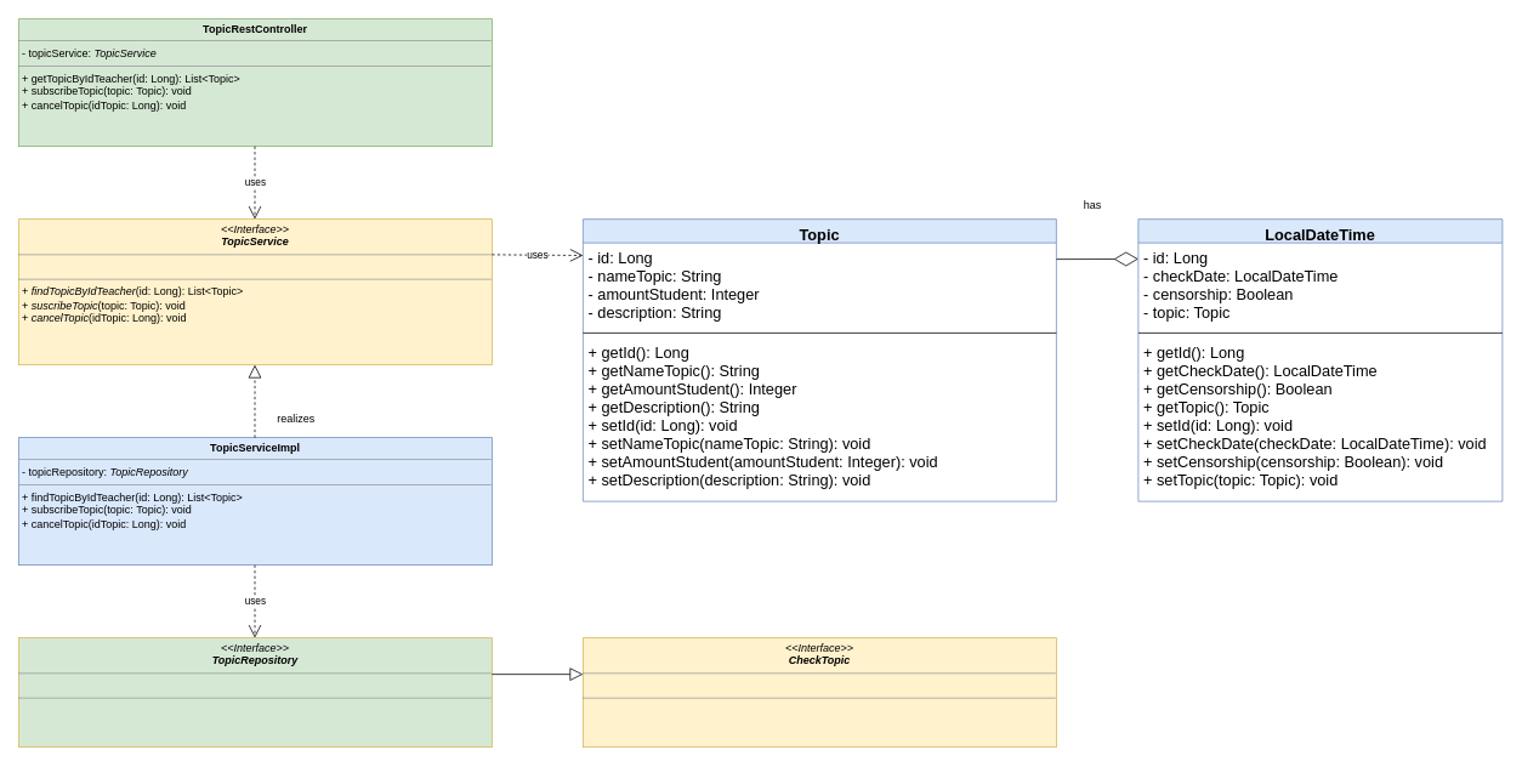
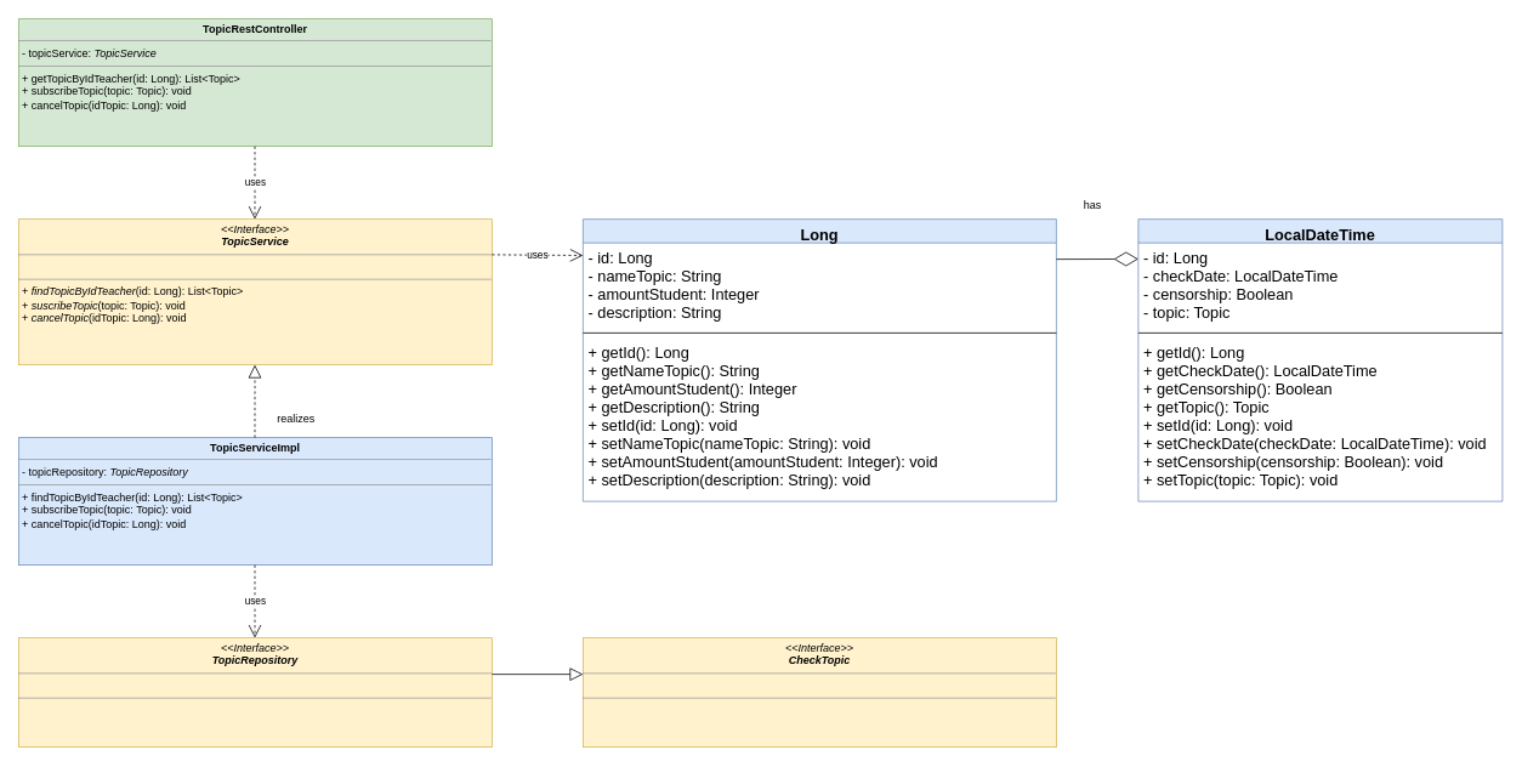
  <mxCell id="0" />
  <mxCell id="1" parent="0" />
- <mxCell id="2" value="Topic" style="swimlane;fontStyle=1;align=center;verticalAlign=top;childLayout=stackLayout;horizontal=1;startSize=26;horizontalStack=0;resizeParent=1;resizeParentMax=0;resizeLast=0;collapsible=1;marginBottom=0;fillColor=#dae8fc;strokeColor=#6c8ebf;fontSize=17;" parent="1" vertex="1"><mxGeometry x="640" y="240" width="520" height="310" as="geometry"><mxRectangle x="180" y="160" width="120" height="26" as="alternateBounds" /></mxGeometry></mxCell>
+ <mxCell id="2" value="Long" style="swimlane;fontStyle=1;align=center;verticalAlign=top;childLayout=stackLayout;horizontal=1;startSize=26;horizontalStack=0;resizeParent=1;resizeParentMax=0;resizeLast=0;collapsible=1;marginBottom=0;fillColor=#dae8fc;strokeColor=#6c8ebf;fontSize=17;" parent="1" vertex="1"><mxGeometry x="640" y="240" width="520" height="310" as="geometry"><mxRectangle x="180" y="160" width="120" height="26" as="alternateBounds" /></mxGeometry></mxCell>
  <mxCell id="3" value="- id: Long&#10;- nameTopic: String&#10;- amountStudent: Integer&#10;- description: String" style="text;align=left;verticalAlign=top;spacingLeft=4;spacingRight=4;overflow=hidden;rotatable=0;points=[[0,0.5],[1,0.5]];portConstraint=eastwest;fontSize=17;" parent="2" vertex="1"><mxGeometry y="26" width="520" height="94" as="geometry" /></mxCell>
  <mxCell id="4" value="" style="line;strokeWidth=1;fillColor=none;align=left;verticalAlign=middle;spacingTop=-1;spacingLeft=3;spacingRight=3;rotatable=0;labelPosition=right;points=[];portConstraint=eastwest;" parent="2" vertex="1"><mxGeometry y="120" width="520" height="10" as="geometry" /></mxCell>
  <mxCell id="5" value="+ getId(): Long&#10;+ getNameTopic(): String&#10;+ getAmountStudent(): Integer&#10;+ getDescription(): String&#10;+ setId(id: Long): void&#10;+ setNameTopic(nameTopic: String): void&#10;+ setAmountStudent(amountStudent: Integer): void&#10;+ setDescription(description: String): void" style="text;align=left;verticalAlign=top;spacingLeft=4;spacingRight=4;overflow=hidden;rotatable=0;points=[[0,0.5],[1,0.5]];portConstraint=eastwest;fontSize=17;" parent="2" vertex="1"><mxGeometry y="130" width="520" height="180" as="geometry" /></mxCell>
  <mxCell id="6" value="LocalDateTime" style="swimlane;fontStyle=1;align=center;verticalAlign=top;childLayout=stackLayout;horizontal=1;startSize=26;horizontalStack=0;resizeParent=1;resizeParentMax=0;resizeLast=0;collapsible=1;marginBottom=0;fillColor=#dae8fc;strokeColor=#6c8ebf;fontSize=17;" parent="1" vertex="1"><mxGeometry x="1250" y="240" width="400" height="310" as="geometry"><mxRectangle x="180" y="160" width="120" height="26" as="alternateBounds" /></mxGeometry></mxCell>
  <mxCell id="7" value="- id: Long&#10;- checkDate: LocalDateTime&#10;- censorship: Boolean&#10;- topic: Topic" style="text;strokeColor=none;fillColor=none;align=left;verticalAlign=top;spacingLeft=4;spacingRight=4;overflow=hidden;rotatable=0;points=[[0,0.5],[1,0.5]];portConstraint=eastwest;fontSize=17;" parent="6" vertex="1"><mxGeometry y="26" width="400" height="94" as="geometry" /></mxCell>
  <mxCell id="8" value="" style="line;strokeWidth=1;fillColor=none;align=left;verticalAlign=middle;spacingTop=-1;spacingLeft=3;spacingRight=3;rotatable=0;labelPosition=right;points=[];portConstraint=eastwest;" parent="6" vertex="1"><mxGeometry y="120" width="400" height="10" as="geometry" /></mxCell>
  <mxCell id="9" value="+ getId(): Long&#10;+ getCheckDate(): LocalDateTime&#10;+ getCensorship(): Boolean&#10;+ getTopic(): Topic&#10;+ setId(id: Long): void&#10;+ setCheckDate(checkDate: LocalDateTime): void&#10;+ setCensorship(censorship: Boolean): void&#10;+ setTopic(topic: Topic): void" style="text;strokeColor=none;fillColor=none;align=left;verticalAlign=top;spacingLeft=4;spacingRight=4;overflow=hidden;rotatable=0;points=[[0,0.5],[1,0.5]];portConstraint=eastwest;fontSize=17;" parent="6" vertex="1"><mxGeometry y="130" width="400" height="180" as="geometry" /></mxCell>
  <mxCell id="10" value="" style="endArrow=diamondThin;endFill=0;endSize=24;html=1;entryX=0;entryY=0.189;entryDx=0;entryDy=0;entryPerimeter=0;" parent="1" target="7" edge="1"><mxGeometry width="160" relative="1" as="geometry"><mxPoint x="1160" y="284" as="sourcePoint" /><mxPoint x="1230" y="280" as="targetPoint" /><Array as="points" /></mxGeometry></mxCell>
  <mxCell id="11" value="has" style="text;html=1;strokeColor=none;fillColor=none;align=center;verticalAlign=middle;whiteSpace=wrap;rounded=0;" parent="1" vertex="1"><mxGeometry x="1180" y="215" width="40" height="20" as="geometry" /></mxCell>
  <mxCell id="12" value="&lt;p style=&quot;margin: 0px ; margin-top: 4px ; text-align: center&quot;&gt;&lt;i&gt;&amp;lt;&amp;lt;Interface&amp;gt;&amp;gt;&lt;/i&gt;&lt;br&gt;&lt;b&gt;&lt;i&gt;TopicService&lt;/i&gt;&lt;/b&gt;&lt;/p&gt;&lt;hr size=&quot;1&quot;&gt;&lt;p style=&quot;margin: 0px ; margin-left: 4px&quot;&gt;&lt;br&gt;&lt;/p&gt;&lt;hr size=&quot;1&quot;&gt;&lt;p style=&quot;margin: 0px ; margin-left: 4px&quot;&gt;+ &lt;i&gt;findTopicByIdTeacher&lt;/i&gt;(id: Long): List&amp;lt;Topic&amp;gt;&lt;br&gt;+ &lt;i&gt;suscribeTopic&lt;/i&gt;(topic: Topic): void&lt;br&gt;+ &lt;i&gt;cancelTopic&lt;/i&gt;(idTopic: Long): void&lt;br&gt;&lt;/p&gt;" style="verticalAlign=top;align=left;overflow=fill;fontSize=12;fontFamily=Helvetica;html=1;fillColor=#fff2cc;strokeColor=#d6b656;" parent="1" vertex="1"><mxGeometry x="20" y="240" width="520" height="160" as="geometry" /></mxCell>
  <mxCell id="13" value="uses" style="endArrow=open;endSize=12;dashed=1;html=1;entryX=0;entryY=0.147;entryDx=0;entryDy=0;entryPerimeter=0;" parent="1" edge="1" target="3"><mxGeometry width="160" relative="1" as="geometry"><mxPoint x="540" y="279" as="sourcePoint" /><mxPoint x="640" y="279" as="targetPoint" /></mxGeometry></mxCell>
  <mxCell id="14" value="&lt;p style=&quot;margin: 0px ; margin-top: 4px ; text-align: center&quot;&gt;&lt;b&gt;TopicServiceImpl&lt;/b&gt;&lt;/p&gt;&lt;hr size=&quot;1&quot;&gt;&lt;p style=&quot;margin: 0px ; margin-left: 4px&quot;&gt;- topicRepository: &lt;i&gt;TopicRepository&lt;/i&gt;&lt;/p&gt;&lt;hr size=&quot;1&quot;&gt;&lt;p style=&quot;margin: 0px ; margin-left: 4px&quot;&gt;+ findTopicByIdTeacher(id: Long): List&amp;lt;Topic&amp;gt;&lt;br&gt;+ subscribeTopic(topic: Topic): void&lt;br&gt;+ cancelTopic(idTopic: Long): void&lt;br&gt;&lt;/p&gt;" style="verticalAlign=top;align=left;overflow=fill;fontSize=12;fontFamily=Helvetica;html=1;fillColor=#dae8fc;strokeColor=#6c8ebf;" parent="1" vertex="1"><mxGeometry x="20" y="480" width="520" height="140" as="geometry" /></mxCell>
  <mxCell id="15" value="" style="endArrow=block;dashed=1;endFill=0;endSize=12;html=1;" parent="1" edge="1"><mxGeometry width="160" relative="1" as="geometry"><mxPoint x="279.5" y="480" as="sourcePoint" /><mxPoint x="279.5" y="400" as="targetPoint" /></mxGeometry></mxCell>
  <mxCell id="16" value="realizes" style="text;html=1;strokeColor=none;fillColor=none;align=center;verticalAlign=middle;whiteSpace=wrap;rounded=0;" parent="1" vertex="1"><mxGeometry x="305" y="450" width="40" height="20" as="geometry" /></mxCell>
- <mxCell id="17" value="&lt;p style=&quot;margin: 0px ; margin-top: 4px ; text-align: center&quot;&gt;&lt;i&gt;&amp;lt;&amp;lt;Interface&amp;gt;&amp;gt;&lt;/i&gt;&lt;br&gt;&lt;b&gt;&lt;i&gt;TopicRepository&lt;/i&gt;&lt;/b&gt;&lt;/p&gt;&lt;hr size=&quot;1&quot;&gt;&lt;p style=&quot;margin: 0px ; margin-left: 4px&quot;&gt;&lt;br&gt;&lt;/p&gt;&lt;hr size=&quot;1&quot;&gt;&lt;p style=&quot;margin: 0px ; margin-left: 4px&quot;&gt;&lt;br&gt;&lt;/p&gt;" style="verticalAlign=top;align=left;overflow=fill;fontSize=12;fontFamily=Helvetica;html=1;fillColor=#d5e8d4;strokeColor=#d6b656;" parent="1" vertex="1"><mxGeometry x="20" y="700" width="520" height="120" as="geometry" /></mxCell>
+ <mxCell id="17" value="&lt;p style=&quot;margin: 0px ; margin-top: 4px ; text-align: center&quot;&gt;&lt;i&gt;&amp;lt;&amp;lt;Interface&amp;gt;&amp;gt;&lt;/i&gt;&lt;br&gt;&lt;b&gt;&lt;i&gt;TopicRepository&lt;/i&gt;&lt;/b&gt;&lt;/p&gt;&lt;hr size=&quot;1&quot;&gt;&lt;p style=&quot;margin: 0px ; margin-left: 4px&quot;&gt;&lt;br&gt;&lt;/p&gt;&lt;hr size=&quot;1&quot;&gt;&lt;p style=&quot;margin: 0px ; margin-left: 4px&quot;&gt;&lt;br&gt;&lt;/p&gt;" style="verticalAlign=top;align=left;overflow=fill;fontSize=12;fontFamily=Helvetica;html=1;fillColor=#fff2cc;strokeColor=#d6b656;" parent="1" vertex="1"><mxGeometry x="20" y="700" width="520" height="120" as="geometry" /></mxCell>
  <mxCell id="18" value="uses" style="endArrow=open;endSize=12;dashed=1;html=1;" parent="1" edge="1"><mxGeometry width="160" relative="1" as="geometry"><mxPoint x="279.5" y="620" as="sourcePoint" /><mxPoint x="279.5" y="700" as="targetPoint" /></mxGeometry></mxCell>
  <mxCell id="19" value="&lt;p style=&quot;margin: 0px ; margin-top: 4px ; text-align: center&quot;&gt;&lt;i&gt;&amp;lt;&amp;lt;Interface&amp;gt;&amp;gt;&lt;/i&gt;&lt;br&gt;&lt;b&gt;&lt;i&gt;CheckTopic&lt;/i&gt;&lt;/b&gt;&lt;/p&gt;&lt;hr size=&quot;1&quot;&gt;&lt;p style=&quot;margin: 0px ; margin-left: 4px&quot;&gt;&lt;br&gt;&lt;/p&gt;&lt;hr size=&quot;1&quot;&gt;&lt;p style=&quot;margin: 0px ; margin-left: 4px&quot;&gt;&lt;br&gt;&lt;/p&gt;" style="verticalAlign=top;align=left;overflow=fill;fontSize=12;fontFamily=Helvetica;html=1;fillColor=#fff2cc;strokeColor=#d6b656;" parent="1" vertex="1"><mxGeometry x="640" y="700" width="520" height="120" as="geometry" /></mxCell>
  <mxCell id="20" value="" style="endArrow=block;endFill=0;endSize=12;html=1;" parent="1" edge="1"><mxGeometry width="160" relative="1" as="geometry"><mxPoint x="540" y="740" as="sourcePoint" /><mxPoint x="640" y="740" as="targetPoint" /></mxGeometry></mxCell>
  <mxCell id="21" value="&lt;p style=&quot;margin: 0px ; margin-top: 4px ; text-align: center&quot;&gt;&lt;b&gt;TopicRestController&lt;/b&gt;&lt;/p&gt;&lt;hr size=&quot;1&quot;&gt;&lt;p style=&quot;margin: 0px ; margin-left: 4px&quot;&gt;- topicService:&amp;nbsp;&lt;span style=&quot;text-align: center&quot;&gt;&lt;i&gt;Topic&lt;/i&gt;&lt;/span&gt;&lt;i&gt;Service&lt;/i&gt;&lt;/p&gt;&lt;hr size=&quot;1&quot;&gt;&lt;p style=&quot;margin: 0px ; margin-left: 4px&quot;&gt;+ getTopicByIdTeacher(id: Long): List&amp;lt;Topic&amp;gt;&lt;br&gt;+ subscribeTopic(topic: Topic): void&lt;br&gt;+ cancelTopic(idTopic: Long): void&lt;/p&gt;" style="verticalAlign=top;align=left;overflow=fill;fontSize=12;fontFamily=Helvetica;html=1;fillColor=#d5e8d4;strokeColor=#82b366;" parent="1" vertex="1"><mxGeometry x="20" y="20" width="520" height="140" as="geometry" /></mxCell>
  <mxCell id="22" value="uses" style="endArrow=open;endSize=12;dashed=1;html=1;" parent="1" edge="1"><mxGeometry width="160" relative="1" as="geometry"><mxPoint x="279.5" y="160" as="sourcePoint" /><mxPoint x="279.5" y="240" as="targetPoint" /></mxGeometry></mxCell>
